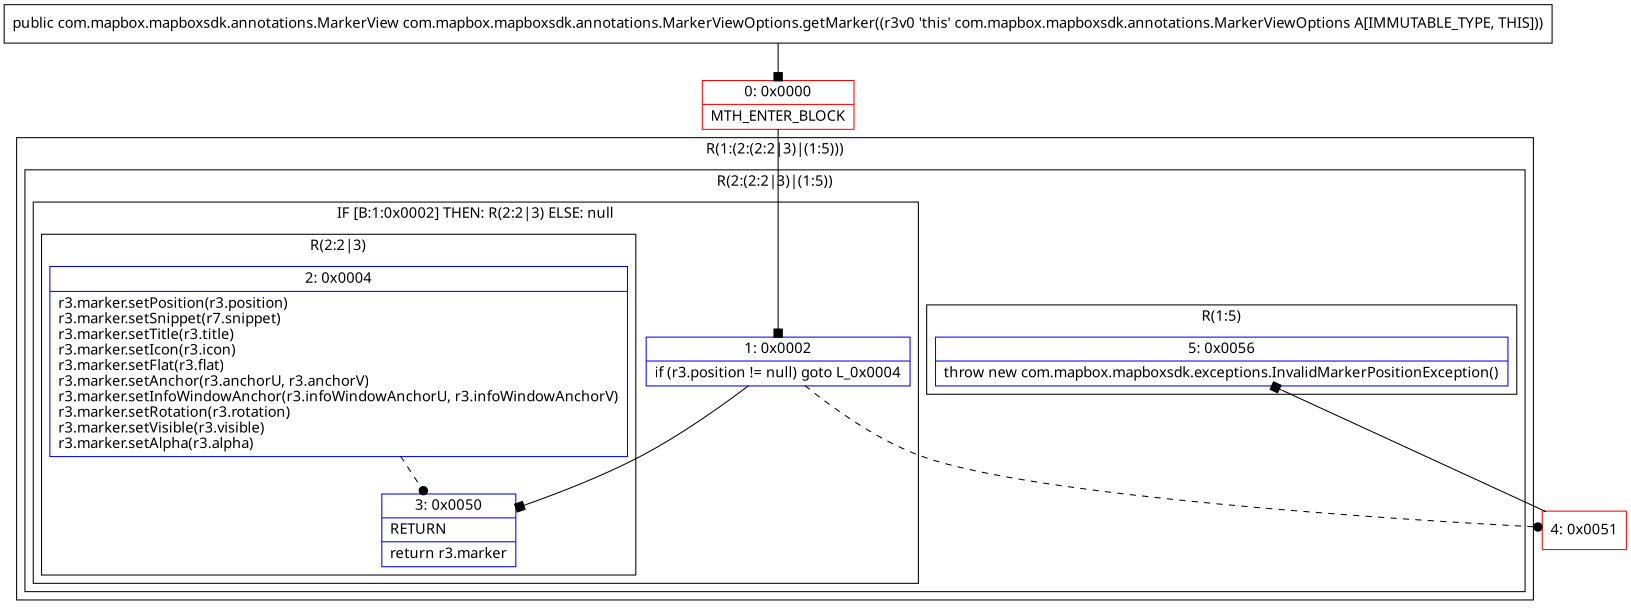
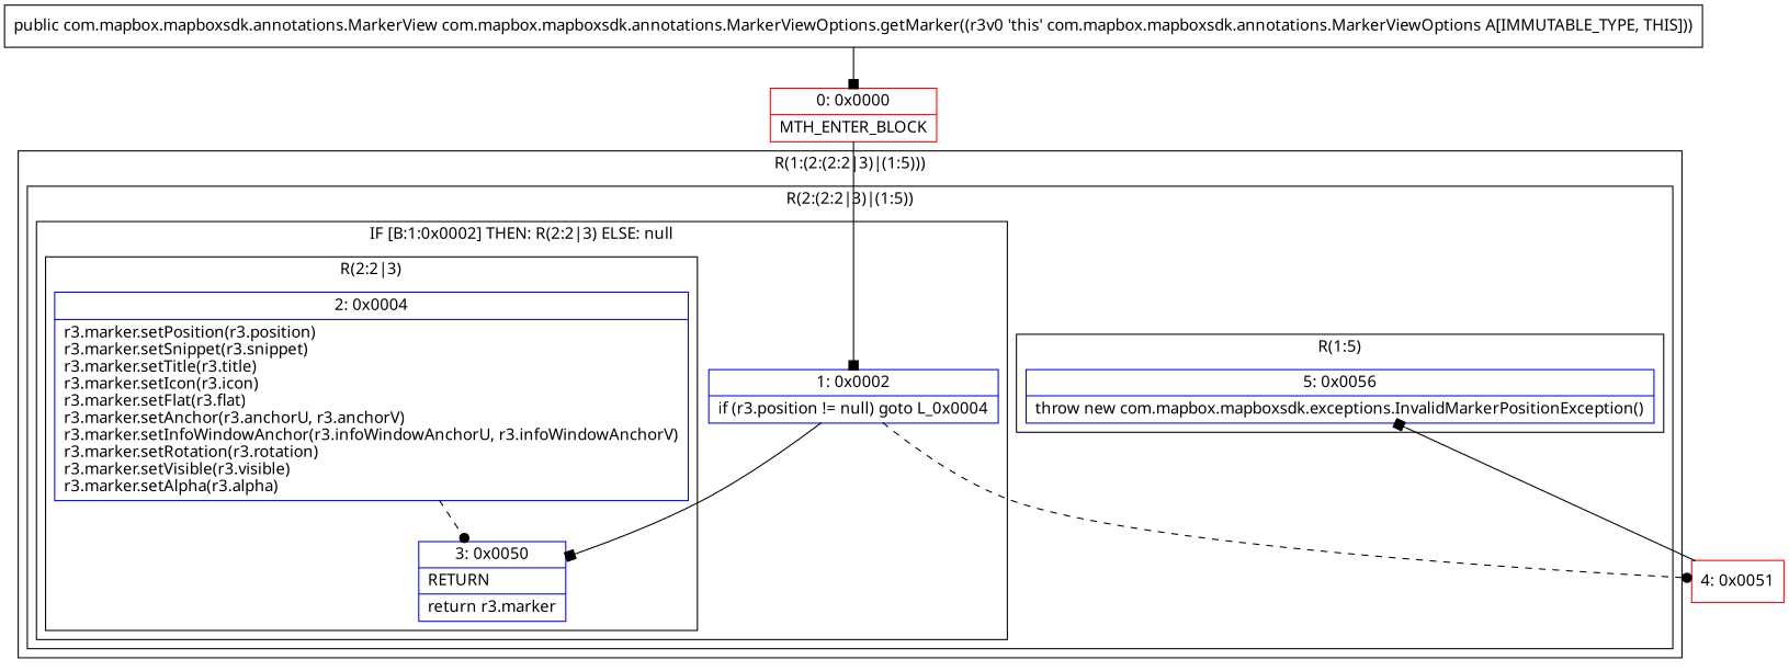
  digraph {
    fontname="Noto Sans"
    node [color=blue fontname="Noto Sans" shape=record]
    edge [arrowhead=box fontname="Noto Sans" style=solid]
-   n1 [label="{2\:\ 0x0004|r3.marker.setPosition(r3.position)\lr3.marker.setSnippet(r7.snippet)\lr3.marker.setTitle(r3.title)\lr3.marker.setIcon(r3.icon)\lr3.marker.setFlat(r3.flat)\lr3.marker.setAnchor(r3.anchorU, r3.anchorV)\lr3.marker.setInfoWindowAnchor(r3.infoWindowAnchorU, r3.infoWindowAnchorV)\lr3.marker.setRotation(r3.rotation)\lr3.marker.setVisible(r3.visible)\lr3.marker.setAlpha(r3.alpha)\l}"]
+   n1 [label="{2\:\ 0x0004|r3.marker.setPosition(r3.position)\lr3.marker.setSnippet(r3.snippet)\lr3.marker.setTitle(r3.title)\lr3.marker.setIcon(r3.icon)\lr3.marker.setFlat(r3.flat)\lr3.marker.setAnchor(r3.anchorU, r3.anchorV)\lr3.marker.setInfoWindowAnchor(r3.infoWindowAnchorU, r3.infoWindowAnchorV)\lr3.marker.setRotation(r3.rotation)\lr3.marker.setVisible(r3.visible)\lr3.marker.setAlpha(r3.alpha)\l}"]
    n2 [label="{3\:\ 0x0050|RETURN\l|return r3.marker\l}"]
    n3 [label="{1\:\ 0x0002|if (r3.position != null) goto L_0x0004\l}"]
    n4 [label="{5\:\ 0x0056|throw new com.mapbox.mapboxsdk.exceptions.InvalidMarkerPositionException()\l}"]
    n5 [color=red label="{4\:\ 0x0051}"]
    n6 [color=red label="{0\:\ 0x0000|MTH_ENTER_BLOCK\l}"]
    n7 [label="{public com.mapbox.mapboxsdk.annotations.MarkerView com.mapbox.mapboxsdk.annotations.MarkerViewOptions.getMarker((r3v0 'this' com.mapbox.mapboxsdk.annotations.MarkerViewOptions A[IMMUTABLE_TYPE, THIS])) }" color=""]
    subgraph cluster_1 {
      label="R(1:(2:(2:2|3)|(1:5)))"
      subgraph cluster_2 {
        label="R(2:(2:2|3)|(1:5))"
        subgraph cluster_3 {
          label="IF [B:1:0x0002] THEN: R(2:2|3) ELSE: null"
          n3
          subgraph cluster_4 {
            label="R(2:2|3)"
            n1
            n2
          }
        }
        subgraph cluster_5 {
          label="R(1:5)"
          n4
        }
      }
    }
    n1 -> n2 [arrowhead=dot style=dashed]
    n3 -> n2
    n3 -> n5 [arrowhead=dot style=dashed]
    n5 -> n4
    n6 -> n3
    n7 -> n6
  }
